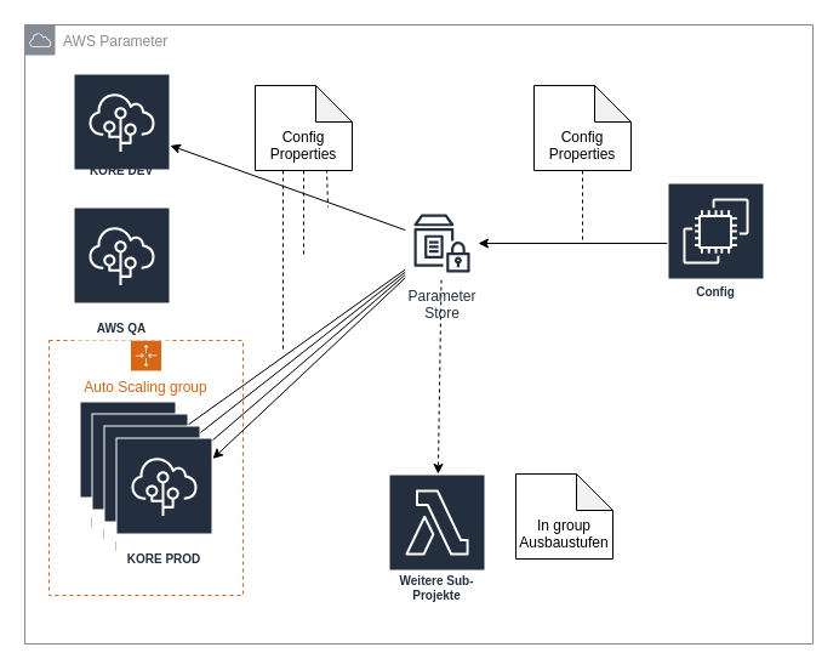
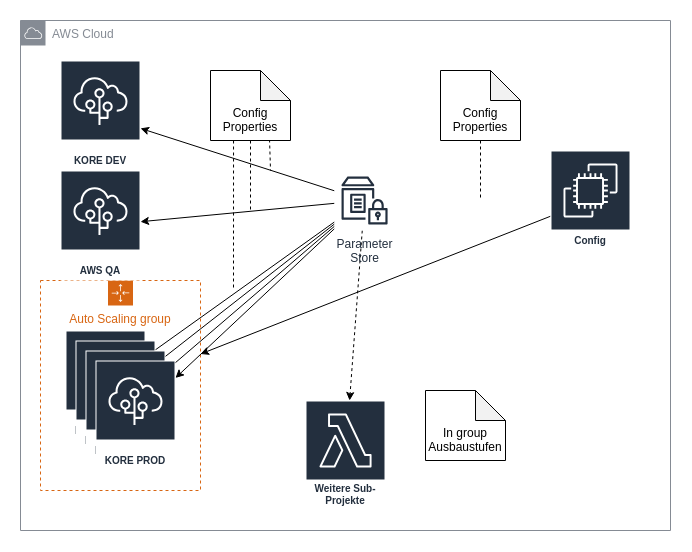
  <mxCell id="0" />
  <mxCell id="1" parent="0" />
- <mxCell id="2" value="AWS Parameter" style="outlineConnect=0;gradientColor=none;html=1;whiteSpace=wrap;fontSize=12;fontStyle=0;shape=mxgraph.aws4.group;grIcon=mxgraph.aws4.group_aws_cloud;strokeColor=#858B94;fillColor=none;verticalAlign=top;align=left;spacingLeft=30;fontColor=#858B94;dashed=0;" vertex="1" parent="1"><mxGeometry x="20" y="20" width="650" height="510" as="geometry" /></mxCell>
+ <mxCell id="2" value="AWS Cloud" style="outlineConnect=0;gradientColor=none;html=1;whiteSpace=wrap;fontSize=12;fontStyle=0;shape=mxgraph.aws4.group;grIcon=mxgraph.aws4.group_aws_cloud;strokeColor=#858B94;fillColor=none;verticalAlign=top;align=left;spacingLeft=30;fontColor=#858B94;dashed=0;" vertex="1" parent="1"><mxGeometry x="20" y="20" width="650" height="510" as="geometry" /></mxCell>
  <mxCell id="3" value="" style="edgeStyle=none;rounded=0;orthogonalLoop=1;jettySize=auto;html=1;endArrow=classic;endFill=1;startArrow=none;startFill=0;dashed=1;" edge="1" parent="1" source="18" target="27"><mxGeometry relative="1" as="geometry"><mxPoint x="364" y="310" as="targetPoint" /></mxGeometry></mxCell>
  <mxCell id="4" value="" style="edgeStyle=none;rounded=0;orthogonalLoop=1;jettySize=auto;html=1;" edge="1" parent="1" source="18" target="13"><mxGeometry relative="1" as="geometry"><mxPoint x="254" y="200" as="targetPoint" /></mxGeometry></mxCell>
  <mxCell id="5" value="" style="edgeStyle=none;rounded=0;orthogonalLoop=1;jettySize=auto;html=1;" edge="1" parent="1" source="18" target="12"><mxGeometry relative="1" as="geometry"><mxPoint x="254" y="200" as="targetPoint" /></mxGeometry></mxCell>
  <mxCell id="6" value="" style="edgeStyle=none;rounded=0;orthogonalLoop=1;jettySize=auto;html=1;" edge="1" parent="1" source="18" target="11"><mxGeometry relative="1" as="geometry"><mxPoint x="254" y="200" as="targetPoint" /></mxGeometry></mxCell>
  <mxCell id="7" value="Auto Scaling group" style="points=[[0,0],[0.25,0],[0.5,0],[0.75,0],[1,0],[1,0.25],[1,0.5],[1,0.75],[1,1],[0.75,1],[0.5,1],[0.25,1],[0,1],[0,0.75],[0,0.5],[0,0.25]];outlineConnect=0;gradientColor=none;html=1;whiteSpace=wrap;fontSize=12;fontStyle=0;shape=mxgraph.aws4.groupCenter;grIcon=mxgraph.aws4.group_auto_scaling_group;grStroke=1;strokeColor=#D86613;fillColor=none;verticalAlign=top;align=center;fontColor=#D86613;dashed=1;spacingTop=25;" vertex="1" parent="1"><mxGeometry x="40" y="280" width="160" height="210" as="geometry" /></mxCell>
- <mxCell id="8" value="KORE DEV" style="outlineConnect=0;fontColor=#232F3E;gradientColor=none;strokeColor=#ffffff;fillColor=#232F3E;dashed=0;verticalLabelPosition=middle;verticalAlign=bottom;align=center;html=1;whiteSpace=wrap;fontSize=10;fontStyle=1;spacing=3;shape=mxgraph.aws4.productIcon;prIcon=mxgraph.aws4.elastic_beanstalk;" vertex="1" parent="1"><mxGeometry x="60" y="60" width="80" height="90" as="geometry" /></mxCell>
+ <mxCell id="8" value="KORE DEV" style="outlineConnect=0;fontColor=#232F3E;gradientColor=none;strokeColor=#ffffff;fillColor=#232F3E;dashed=0;verticalLabelPosition=middle;verticalAlign=bottom;align=center;html=1;whiteSpace=wrap;fontSize=10;fontStyle=1;spacing=3;shape=mxgraph.aws4.productIcon;prIcon=mxgraph.aws4.elastic_beanstalk;" vertex="1" parent="1"><mxGeometry x="60" y="60" width="80" height="110" as="geometry" /></mxCell>
  <mxCell id="9" value="AWS QA" style="outlineConnect=0;fontColor=#232F3E;gradientColor=none;strokeColor=#ffffff;fillColor=#232F3E;dashed=0;verticalLabelPosition=middle;verticalAlign=bottom;align=center;html=1;whiteSpace=wrap;fontSize=10;fontStyle=1;spacing=3;shape=mxgraph.aws4.productIcon;prIcon=mxgraph.aws4.elastic_beanstalk;" vertex="1" parent="1"><mxGeometry x="60" y="170" width="80" height="110" as="geometry" /></mxCell>
  <mxCell id="10" value="KORE PROD" style="outlineConnect=0;fontColor=#232F3E;gradientColor=none;strokeColor=#ffffff;fillColor=#232F3E;dashed=0;verticalLabelPosition=middle;verticalAlign=bottom;align=center;html=1;whiteSpace=wrap;fontSize=10;fontStyle=1;spacing=3;shape=mxgraph.aws4.productIcon;prIcon=mxgraph.aws4.elastic_beanstalk;" vertex="1" parent="1"><mxGeometry x="65" y="330" width="80" height="110" as="geometry" /></mxCell>
  <mxCell id="11" value="KORE PROD" style="outlineConnect=0;fontColor=#232F3E;gradientColor=none;strokeColor=#ffffff;fillColor=#232F3E;dashed=0;verticalLabelPosition=middle;verticalAlign=bottom;align=center;html=1;whiteSpace=wrap;fontSize=10;fontStyle=1;spacing=3;shape=mxgraph.aws4.productIcon;prIcon=mxgraph.aws4.elastic_beanstalk;" vertex="1" parent="1"><mxGeometry x="65" y="330" width="80" height="110" as="geometry" /></mxCell>
  <mxCell id="12" value="KORE PROD" style="outlineConnect=0;fontColor=#232F3E;gradientColor=none;strokeColor=#ffffff;fillColor=#232F3E;dashed=0;verticalLabelPosition=middle;verticalAlign=bottom;align=center;html=1;whiteSpace=wrap;fontSize=10;fontStyle=1;spacing=3;shape=mxgraph.aws4.productIcon;prIcon=mxgraph.aws4.elastic_beanstalk;" vertex="1" parent="1"><mxGeometry x="75" y="340" width="80" height="110" as="geometry" /></mxCell>
  <mxCell id="13" value="KORE PROD" style="outlineConnect=0;fontColor=#232F3E;gradientColor=none;strokeColor=#ffffff;fillColor=#232F3E;dashed=0;verticalLabelPosition=middle;verticalAlign=bottom;align=center;html=1;whiteSpace=wrap;fontSize=10;fontStyle=1;spacing=3;shape=mxgraph.aws4.productIcon;prIcon=mxgraph.aws4.elastic_beanstalk;" vertex="1" parent="1"><mxGeometry x="85" y="350" width="80" height="110" as="geometry" /></mxCell>
  <mxCell id="14" value="KORE PROD" style="outlineConnect=0;fontColor=#232F3E;gradientColor=none;strokeColor=#ffffff;fillColor=#232F3E;dashed=0;verticalLabelPosition=middle;verticalAlign=bottom;align=center;html=1;whiteSpace=wrap;fontSize=10;fontStyle=1;spacing=3;shape=mxgraph.aws4.productIcon;prIcon=mxgraph.aws4.elastic_beanstalk;" vertex="1" parent="1"><mxGeometry x="95" y="360" width="80" height="110" as="geometry" /></mxCell>
  <mxCell id="15" value="" style="rounded=0;orthogonalLoop=1;jettySize=auto;html=1;" edge="1" parent="1" source="18" target="8"><mxGeometry relative="1" as="geometry"><mxPoint x="254" y="200" as="targetPoint" /></mxGeometry></mxCell>
+ <mxCell id="16" value="" style="edgeStyle=none;rounded=0;orthogonalLoop=1;jettySize=auto;html=1;" edge="1" parent="1" source="18" target="9"><mxGeometry relative="1" as="geometry"><mxPoint x="254" y="200" as="targetPoint" /></mxGeometry></mxCell>
  <mxCell id="17" value="" style="edgeStyle=none;rounded=0;orthogonalLoop=1;jettySize=auto;html=1;" edge="1" parent="1" source="18" target="14"><mxGeometry relative="1" as="geometry"><mxPoint x="254" y="200" as="targetPoint" /></mxGeometry></mxCell>
  <mxCell id="18" value="Parameter&#10;Store" style="outlineConnect=0;fontColor=#232F3E;gradientColor=none;strokeColor=#232F3E;fillColor=#ffffff;dashed=0;verticalLabelPosition=bottom;verticalAlign=top;align=center;html=1;fontSize=12;fontStyle=0;aspect=fixed;shape=mxgraph.aws4.resourceIcon;resIcon=mxgraph.aws4.parameter_store;" vertex="1" parent="1"><mxGeometry x="334" y="170" width="60" height="60" as="geometry" /></mxCell>
  <mxCell id="19" style="edgeStyle=none;rounded=0;orthogonalLoop=1;jettySize=auto;html=1;exitX=0.738;exitY=0.986;exitDx=0;exitDy=0;exitPerimeter=0;dashed=1;endArrow=none;endFill=0;" edge="1" parent="1" source="22"><mxGeometry relative="1" as="geometry"><mxPoint x="270" y="170" as="targetPoint" /></mxGeometry></mxCell>
  <mxCell id="20" style="edgeStyle=none;rounded=0;orthogonalLoop=1;jettySize=auto;html=1;exitX=0.5;exitY=1;exitDx=0;exitDy=0;exitPerimeter=0;dashed=1;endArrow=none;endFill=0;" edge="1" parent="1" source="22"><mxGeometry relative="1" as="geometry"><mxPoint x="250" y="210" as="targetPoint" /></mxGeometry></mxCell>
  <mxCell id="21" style="edgeStyle=none;rounded=0;orthogonalLoop=1;jettySize=auto;html=1;exitX=0.288;exitY=1;exitDx=0;exitDy=0;exitPerimeter=0;dashed=1;endArrow=none;endFill=0;" edge="1" parent="1" source="22"><mxGeometry relative="1" as="geometry"><mxPoint x="233" y="290" as="targetPoint" /></mxGeometry></mxCell>
  <mxCell id="22" value="&lt;div&gt;&lt;br&gt;&lt;/div&gt;&lt;div&gt;&lt;br&gt;&lt;/div&gt;&lt;div&gt;Config&lt;/div&gt;&lt;div&gt;Properties&lt;br&gt;&lt;/div&gt;" style="shape=note;whiteSpace=wrap;html=1;backgroundOutline=1;darkOpacity=0.05;" vertex="1" parent="1"><mxGeometry x="210" y="70" width="80" height="70" as="geometry" /></mxCell>
- <mxCell id="23" value="" style="edgeStyle=none;rounded=0;orthogonalLoop=1;jettySize=auto;html=1;" edge="1" parent="1" source="24" target="18"><mxGeometry relative="1" as="geometry"><mxPoint x="470" y="200" as="targetPoint" /></mxGeometry></mxCell>
+ <mxCell id="23" value="" style="edgeStyle=none;rounded=0;orthogonalLoop=1;jettySize=auto;html=1;" edge="1" parent="1" source="24" target="7"><mxGeometry relative="1" as="geometry"><mxPoint x="470" y="200" as="targetPoint" /></mxGeometry></mxCell>
  <mxCell id="24" value="Config" style="outlineConnect=0;fontColor=#232F3E;gradientColor=none;strokeColor=#ffffff;fillColor=#232F3E;dashed=0;verticalLabelPosition=middle;verticalAlign=bottom;align=center;html=1;whiteSpace=wrap;fontSize=10;fontStyle=1;spacing=3;shape=mxgraph.aws4.productIcon;prIcon=mxgraph.aws4.ec2;" vertex="1" parent="1"><mxGeometry x="550" y="150" width="80" height="100" as="geometry" /></mxCell>
  <mxCell id="25" style="edgeStyle=none;rounded=0;orthogonalLoop=1;jettySize=auto;html=1;exitX=0.5;exitY=1;exitDx=0;exitDy=0;exitPerimeter=0;dashed=1;endArrow=none;endFill=0;" edge="1" parent="1" source="26"><mxGeometry relative="1" as="geometry"><mxPoint x="480" y="200" as="targetPoint" /></mxGeometry></mxCell>
  <mxCell id="26" value="&lt;div&gt;&lt;br&gt;&lt;/div&gt;&lt;div&gt;&lt;br&gt;&lt;/div&gt;&lt;div&gt;Config&lt;/div&gt;&lt;div&gt;Properties&lt;br&gt;&lt;/div&gt;" style="shape=note;whiteSpace=wrap;html=1;backgroundOutline=1;darkOpacity=0.05;" vertex="1" parent="1"><mxGeometry x="440" y="70" width="80" height="70" as="geometry" /></mxCell>
- <mxCell id="27" value="&lt;div&gt;Weitere Sub-Projekte&lt;/div&gt;" style="outlineConnect=0;fontColor=#232F3E;gradientColor=none;strokeColor=#ffffff;fillColor=#232F3E;dashed=0;verticalLabelPosition=middle;verticalAlign=bottom;align=center;html=1;whiteSpace=wrap;fontSize=10;fontStyle=1;spacing=3;shape=mxgraph.aws4.productIcon;prIcon=mxgraph.aws4.lambda;" vertex="1" parent="1"><mxGeometry x="320" y="390" width="80" height="110" as="geometry" /></mxCell>
+ <mxCell id="27" value="&lt;div&gt;Weitere Sub-Projekte&lt;/div&gt;" style="outlineConnect=0;fontColor=#232F3E;gradientColor=none;strokeColor=#ffffff;fillColor=#232F3E;dashed=0;verticalLabelPosition=middle;verticalAlign=bottom;align=center;html=1;whiteSpace=wrap;fontSize=10;fontStyle=1;spacing=3;shape=mxgraph.aws4.productIcon;prIcon=mxgraph.aws4.lambda;" vertex="1" parent="1"><mxGeometry x="305" y="400" width="80" height="110" as="geometry" /></mxCell>
  <mxCell id="28" value="&lt;div&gt;&lt;br&gt;&lt;/div&gt;&lt;div&gt;&lt;br&gt;&lt;/div&gt;&lt;div&gt;In group Ausbaustufen&lt;/div&gt;" style="shape=note;whiteSpace=wrap;html=1;backgroundOutline=1;darkOpacity=0.05;" vertex="1" parent="1"><mxGeometry x="425" y="390" width="80" height="70" as="geometry" /></mxCell>
